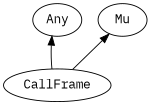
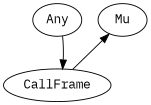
  digraph {
    bgcolor="#FFFFFF"
    fontname="IBM Plex Mono"
    rankdir=BT
    splines=polyline
    node [color="#000000" fontcolor="#000000" fontname="IBM Plex Mono"]
    edge [color="#000000" fontname="IBM Plex Mono"]
    CallFrame
    Any
    Mu
-   CallFrame -> Any
+   Any -> CallFrame
    CallFrame -> Mu
  }
